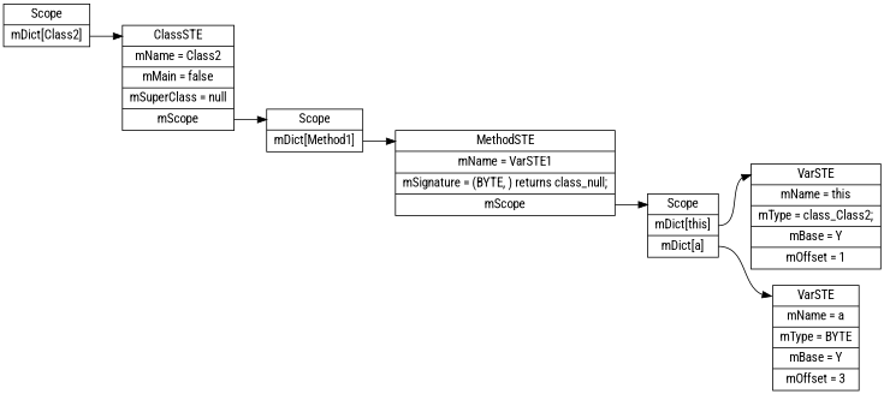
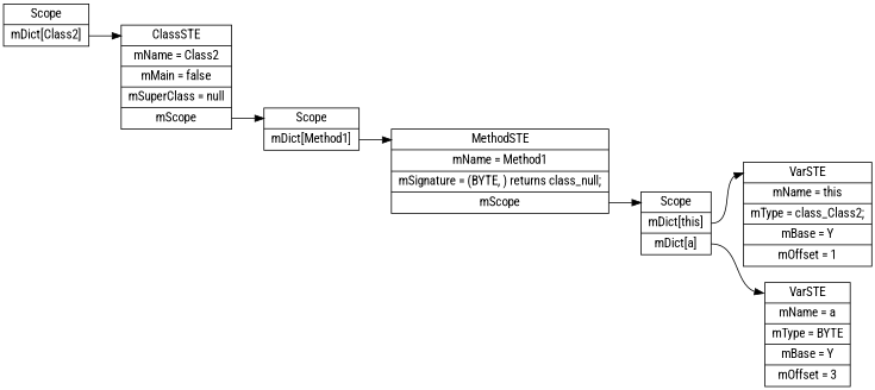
  digraph {
    rankdir=LR
    fontname="Roboto Condensed"
    node [shape=record fontname="Roboto Condensed"]
    edge [headport=f0 tailport=f1 fontname="Roboto Condensed"]
    n1 [label=" <f0> Scope | <f1> mDict\[Class2\] "]
    n2 [label=" <f0> ClassSTE | <f1> mName = Class2| <f2> mMain = false| <f3> mSuperClass = null| <f4> mScope "]
    n3 [label=" <f0> Scope | <f1> mDict\[Method1\] "]
-   n4 [label=" <f0> MethodSTE | <f1> mName = VarSTE1| <f2> mSignature = (BYTE, ) returns class_null;| <f3> mScope "]
+   n4 [label=" <f0> MethodSTE | <f1> mName = Method1| <f2> mSignature = (BYTE, ) returns class_null;| <f3> mScope "]
    n5 [label=" <f0> Scope | <f1> mDict\[this\] | <f2> mDict\[a\] "]
    n6 [label=" <f0> VarSTE | <f1> mName = this| <f2> mType = class_Class2;| <f3> mBase = Y| <f4> mOffset = 1"]
    n7 [label=" <f0> VarSTE | <f1> mName = a| <f2> mType = BYTE| <f3> mBase = Y| <f4> mOffset = 3"]
    n1 -> n2
    n2 -> n3 [tailport=f4]
    n3 -> n4
    n4 -> n5 [tailport=f3]
    n5 -> n6
    n5 -> n7 [tailport=f2]
  }
